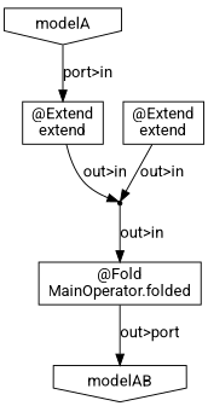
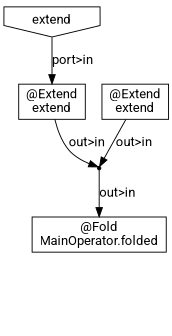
  digraph {
    fontname=Roboto
    node [fontname=Roboto shape=box]
    edge [fontname=Roboto]
-   n1 [label=modelA shape=invhouse]
+   n1 [label=extend shape=invhouse]
    n2 [label="@Extend\nextend"]
    "c597efb1-99da-4a8e-83d4-28186cc7cf44" [shape=point]
    n4 [label="@Extend\nextend"]
    n5 [label="@Fold\nMainOperator.folded"]
-   n6 [label=modelAB shape=invhouse]
    n1 -> n2 [label="port>in"]
    n2 -> "c597efb1-99da-4a8e-83d4-28186cc7cf44" [label="out>in"]
    "c597efb1-99da-4a8e-83d4-28186cc7cf44" -> n5 [label="out>in"]
    n4 -> "c597efb1-99da-4a8e-83d4-28186cc7cf44" [label="out>in"]
-   n5 -> n6 [label="out>port"]
  }
